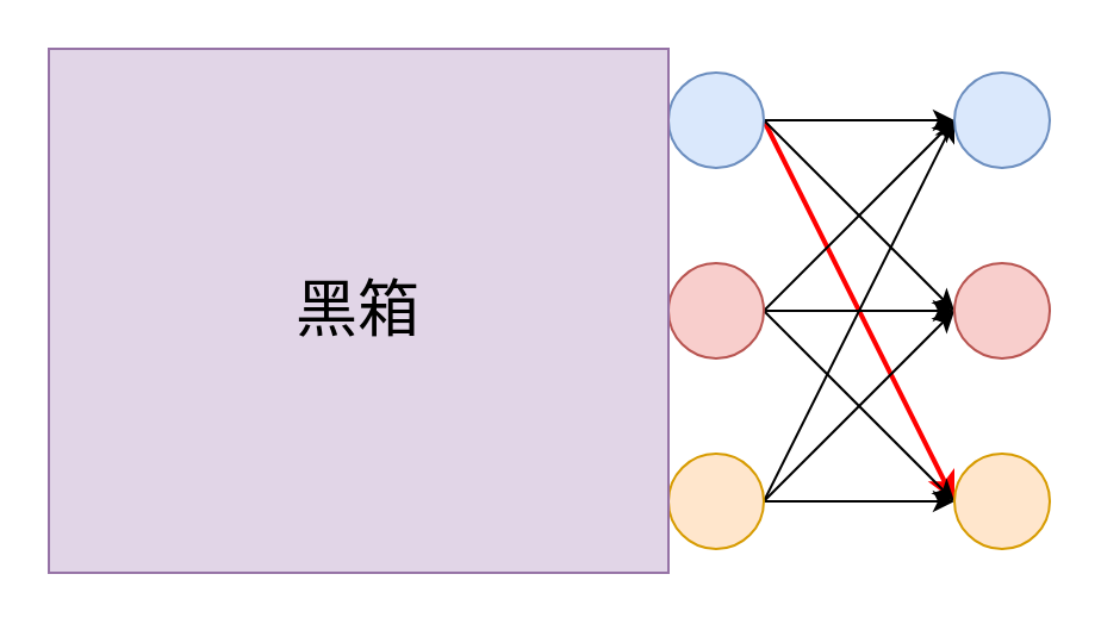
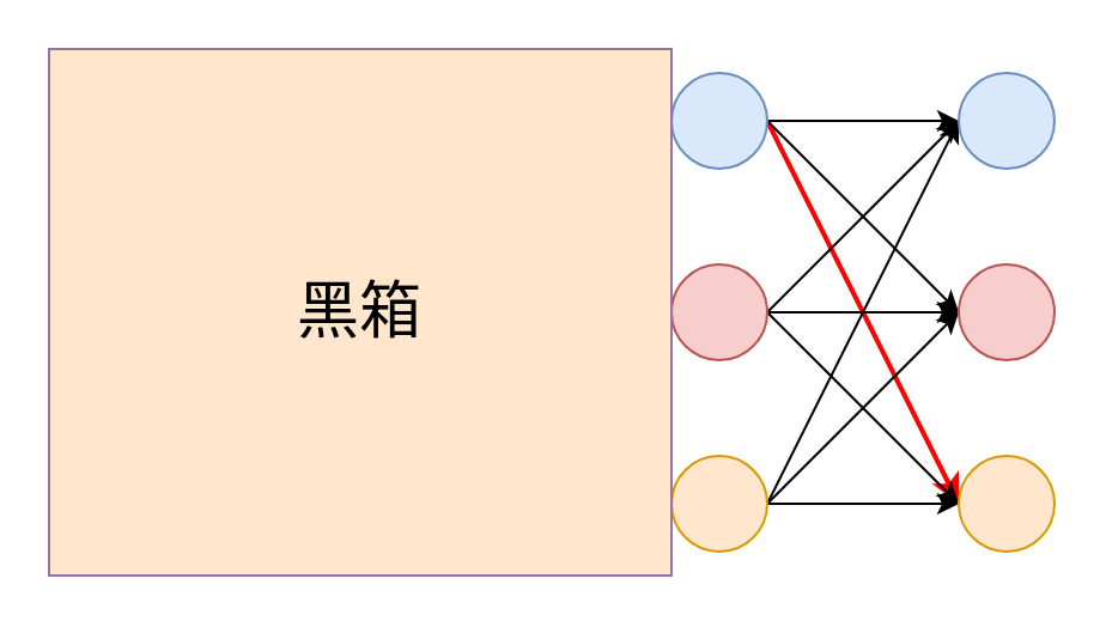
  <mxCell id="0" />
  <mxCell id="1" parent="0" />
  <mxCell id="2" style="rounded=0;orthogonalLoop=1;jettySize=auto;html=1;exitX=1;exitY=0.5;exitDx=0;exitDy=0;strokeColor=#FF0000;strokeWidth=2;" edge="1" parent="1" source="5"><mxGeometry relative="1" as="geometry"><mxPoint x="159" y="130" as="targetPoint" /></mxGeometry></mxCell>
  <mxCell id="3" style="edgeStyle=none;rounded=0;orthogonalLoop=1;jettySize=auto;html=1;exitX=1;exitY=0.5;exitDx=0;exitDy=0;strokeColor=#000000;" edge="1" parent="1" source="5" target="17"><mxGeometry relative="1" as="geometry" /></mxCell>
  <mxCell id="4" style="edgeStyle=none;rounded=0;orthogonalLoop=1;jettySize=auto;html=1;exitX=1;exitY=0.5;exitDx=0;exitDy=0;entryX=0;entryY=0.5;entryDx=0;entryDy=0;strokeColor=#000000;" edge="1" parent="1" source="5" target="25"><mxGeometry relative="1" as="geometry" /></mxCell>
  <mxCell id="5" value="" style="ellipse;whiteSpace=wrap;html=1;aspect=fixed;fillColor=#dae8fc;strokeColor=#6c8ebf;" vertex="1" parent="1"><mxGeometry x="40" y="30" width="40" height="40" as="geometry" /></mxCell>
  <mxCell id="6" style="edgeStyle=none;rounded=0;orthogonalLoop=1;jettySize=auto;html=1;exitX=1;exitY=0.5;exitDx=0;exitDy=0;entryX=0;entryY=0.5;entryDx=0;entryDy=0;strokeColor=#000000;" edge="1" parent="1" source="9" target="17"><mxGeometry relative="1" as="geometry" /></mxCell>
  <mxCell id="7" style="edgeStyle=none;rounded=0;orthogonalLoop=1;jettySize=auto;html=1;exitX=1;exitY=0.5;exitDx=0;exitDy=0;entryX=0;entryY=0.5;entryDx=0;entryDy=0;strokeColor=#000000;" edge="1" parent="1" source="9" target="21"><mxGeometry relative="1" as="geometry" /></mxCell>
  <mxCell id="8" style="edgeStyle=none;rounded=0;orthogonalLoop=1;jettySize=auto;html=1;exitX=1;exitY=0.5;exitDx=0;exitDy=0;entryX=0;entryY=0.5;entryDx=0;entryDy=0;strokeColor=#000000;" edge="1" parent="1" source="9" target="25"><mxGeometry relative="1" as="geometry" /></mxCell>
  <mxCell id="9" value="" style="ellipse;whiteSpace=wrap;html=1;aspect=fixed;fillColor=#f8cecc;strokeColor=#b85450;" vertex="1" parent="1"><mxGeometry x="40" y="110" width="40" height="40" as="geometry" /></mxCell>
  <mxCell id="10" style="edgeStyle=none;rounded=0;orthogonalLoop=1;jettySize=auto;html=1;exitX=1;exitY=0.5;exitDx=0;exitDy=0;entryX=0;entryY=0.5;entryDx=0;entryDy=0;strokeColor=#000000;" edge="1" parent="1" source="13" target="21"><mxGeometry relative="1" as="geometry" /></mxCell>
  <mxCell id="11" style="edgeStyle=none;rounded=0;orthogonalLoop=1;jettySize=auto;html=1;exitX=1;exitY=0.5;exitDx=0;exitDy=0;strokeColor=#000000;entryX=0;entryY=0.5;entryDx=0;entryDy=0;" edge="1" parent="1" source="13" target="25"><mxGeometry relative="1" as="geometry"><mxPoint x="150" y="210" as="targetPoint" /></mxGeometry></mxCell>
  <mxCell id="12" style="edgeStyle=none;rounded=0;orthogonalLoop=1;jettySize=auto;html=1;exitX=1;exitY=0.5;exitDx=0;exitDy=0;entryX=0;entryY=0.5;entryDx=0;entryDy=0;strokeColor=#000000;" edge="1" parent="1" source="13" target="17"><mxGeometry relative="1" as="geometry" /></mxCell>
  <mxCell id="13" value="" style="ellipse;whiteSpace=wrap;html=1;aspect=fixed;fillColor=#ffe6cc;strokeColor=#d79b00;" vertex="1" parent="1"><mxGeometry x="40" y="190" width="40" height="40" as="geometry" /></mxCell>
  <mxCell id="14" style="edgeStyle=none;rounded=0;orthogonalLoop=1;jettySize=auto;html=1;exitX=1;exitY=0.5;exitDx=0;exitDy=0;entryX=0;entryY=0.5;entryDx=0;entryDy=0;strokeColor=#000000;" edge="1" parent="1" source="17" target="29"><mxGeometry relative="1" as="geometry" /></mxCell>
  <mxCell id="15" style="edgeStyle=none;rounded=0;orthogonalLoop=1;jettySize=auto;html=1;exitX=1;exitY=0.5;exitDx=0;exitDy=0;entryX=0;entryY=0.5;entryDx=0;entryDy=0;strokeColor=#000000;" edge="1" parent="1" source="17" target="33"><mxGeometry relative="1" as="geometry" /></mxCell>
  <mxCell id="16" style="edgeStyle=none;rounded=0;orthogonalLoop=1;jettySize=auto;html=1;exitX=1;exitY=0.5;exitDx=0;exitDy=0;entryX=0;entryY=0.5;entryDx=0;entryDy=0;strokeColor=#000000;" edge="1" parent="1" source="17" target="37"><mxGeometry relative="1" as="geometry" /></mxCell>
  <mxCell id="17" value="" style="ellipse;whiteSpace=wrap;html=1;aspect=fixed;fillColor=#dae8fc;strokeColor=#6c8ebf;" vertex="1" parent="1"><mxGeometry x="160" y="30" width="40" height="40" as="geometry" /></mxCell>
  <mxCell id="18" style="edgeStyle=none;rounded=0;orthogonalLoop=1;jettySize=auto;html=1;exitX=1;exitY=0.5;exitDx=0;exitDy=0;entryX=0;entryY=0.5;entryDx=0;entryDy=0;strokeColor=#FF0000;strokeWidth=2;" edge="1" parent="1" source="21" target="29"><mxGeometry relative="1" as="geometry" /></mxCell>
  <mxCell id="19" style="edgeStyle=none;rounded=0;orthogonalLoop=1;jettySize=auto;html=1;exitX=1;exitY=0.5;exitDx=0;exitDy=0;entryX=0;entryY=0.5;entryDx=0;entryDy=0;strokeColor=#000000;" edge="1" parent="1" source="21" target="33"><mxGeometry relative="1" as="geometry" /></mxCell>
  <mxCell id="20" style="edgeStyle=none;rounded=0;orthogonalLoop=1;jettySize=auto;html=1;exitX=1;exitY=0.5;exitDx=0;exitDy=0;entryX=0;entryY=0.5;entryDx=0;entryDy=0;strokeColor=#000000;" edge="1" parent="1" source="21" target="37"><mxGeometry relative="1" as="geometry" /></mxCell>
  <mxCell id="21" value="" style="ellipse;whiteSpace=wrap;html=1;aspect=fixed;fillColor=#f8cecc;strokeColor=#b85450;" vertex="1" parent="1"><mxGeometry x="160" y="110" width="40" height="40" as="geometry" /></mxCell>
  <mxCell id="22" style="edgeStyle=none;rounded=0;orthogonalLoop=1;jettySize=auto;html=1;exitX=1;exitY=0.5;exitDx=0;exitDy=0;strokeColor=#000000;" edge="1" parent="1" source="25"><mxGeometry relative="1" as="geometry"><mxPoint x="280" y="50" as="targetPoint" /></mxGeometry></mxCell>
  <mxCell id="23" style="edgeStyle=none;rounded=0;orthogonalLoop=1;jettySize=auto;html=1;exitX=1;exitY=0.5;exitDx=0;exitDy=0;entryX=0;entryY=0.5;entryDx=0;entryDy=0;strokeColor=#000000;" edge="1" parent="1" source="25" target="33"><mxGeometry relative="1" as="geometry" /></mxCell>
  <mxCell id="24" style="edgeStyle=none;rounded=0;orthogonalLoop=1;jettySize=auto;html=1;exitX=1;exitY=0.5;exitDx=0;exitDy=0;entryX=0;entryY=0.5;entryDx=0;entryDy=0;strokeColor=#000000;" edge="1" parent="1" source="25" target="37"><mxGeometry relative="1" as="geometry" /></mxCell>
  <mxCell id="25" value="" style="ellipse;whiteSpace=wrap;html=1;aspect=fixed;fillColor=#ffe6cc;strokeColor=#d79b00;" vertex="1" parent="1"><mxGeometry x="160" y="190" width="40" height="40" as="geometry" /></mxCell>
  <mxCell id="26" style="edgeStyle=none;rounded=0;orthogonalLoop=1;jettySize=auto;html=1;exitX=1;exitY=0.5;exitDx=0;exitDy=0;entryX=0;entryY=0.5;entryDx=0;entryDy=0;strokeColor=#FF0000;strokeWidth=2;" edge="1" parent="1" source="29" target="40"><mxGeometry relative="1" as="geometry" /></mxCell>
  <mxCell id="27" style="edgeStyle=none;rounded=0;orthogonalLoop=1;jettySize=auto;html=1;exitX=1;exitY=0.5;exitDx=0;exitDy=0;strokeColor=#000000;" edge="1" parent="1" source="29" target="38"><mxGeometry relative="1" as="geometry" /></mxCell>
  <mxCell id="28" style="edgeStyle=none;rounded=0;orthogonalLoop=1;jettySize=auto;html=1;exitX=1;exitY=0.5;exitDx=0;exitDy=0;entryX=0;entryY=0.5;entryDx=0;entryDy=0;strokeColor=#000000;" edge="1" parent="1" source="29" target="39"><mxGeometry relative="1" as="geometry" /></mxCell>
  <mxCell id="29" value="" style="ellipse;whiteSpace=wrap;html=1;aspect=fixed;fillColor=#dae8fc;strokeColor=#6c8ebf;" vertex="1" parent="1"><mxGeometry x="280" y="30" width="40" height="40" as="geometry" /></mxCell>
  <mxCell id="30" style="edgeStyle=none;rounded=0;orthogonalLoop=1;jettySize=auto;html=1;exitX=1;exitY=0.5;exitDx=0;exitDy=0;entryX=0;entryY=0.5;entryDx=0;entryDy=0;strokeColor=#000000;" edge="1" parent="1" source="33" target="38"><mxGeometry relative="1" as="geometry" /></mxCell>
  <mxCell id="31" style="edgeStyle=none;rounded=0;orthogonalLoop=1;jettySize=auto;html=1;exitX=1;exitY=0.5;exitDx=0;exitDy=0;strokeColor=#000000;" edge="1" parent="1" source="33" target="39"><mxGeometry relative="1" as="geometry" /></mxCell>
  <mxCell id="32" style="edgeStyle=none;rounded=0;orthogonalLoop=1;jettySize=auto;html=1;exitX=1;exitY=0.5;exitDx=0;exitDy=0;entryX=0;entryY=0.5;entryDx=0;entryDy=0;strokeColor=#000000;" edge="1" parent="1" source="33" target="40"><mxGeometry relative="1" as="geometry" /></mxCell>
  <mxCell id="33" value="" style="ellipse;whiteSpace=wrap;html=1;aspect=fixed;fillColor=#f8cecc;strokeColor=#b85450;" vertex="1" parent="1"><mxGeometry x="280" y="110" width="40" height="40" as="geometry" /></mxCell>
  <mxCell id="34" style="edgeStyle=none;rounded=0;orthogonalLoop=1;jettySize=auto;html=1;exitX=1;exitY=0.5;exitDx=0;exitDy=0;entryX=0;entryY=0.5;entryDx=0;entryDy=0;strokeColor=#000000;" edge="1" parent="1" source="37" target="38"><mxGeometry relative="1" as="geometry" /></mxCell>
  <mxCell id="35" style="edgeStyle=none;rounded=0;orthogonalLoop=1;jettySize=auto;html=1;exitX=1;exitY=0.5;exitDx=0;exitDy=0;strokeColor=#000000;" edge="1" parent="1" source="37"><mxGeometry relative="1" as="geometry"><mxPoint x="400" y="130" as="targetPoint" /></mxGeometry></mxCell>
  <mxCell id="36" style="edgeStyle=none;rounded=0;orthogonalLoop=1;jettySize=auto;html=1;exitX=1;exitY=0.5;exitDx=0;exitDy=0;entryX=0;entryY=0.5;entryDx=0;entryDy=0;strokeColor=#000000;" edge="1" parent="1" source="37" target="40"><mxGeometry relative="1" as="geometry" /></mxCell>
  <mxCell id="37" value="" style="ellipse;whiteSpace=wrap;html=1;aspect=fixed;fillColor=#ffe6cc;strokeColor=#d79b00;" vertex="1" parent="1"><mxGeometry x="280" y="190" width="40" height="40" as="geometry" /></mxCell>
  <mxCell id="38" value="" style="ellipse;whiteSpace=wrap;html=1;aspect=fixed;fillColor=#dae8fc;strokeColor=#6c8ebf;" vertex="1" parent="1"><mxGeometry x="400" y="30" width="40" height="40" as="geometry" /></mxCell>
  <mxCell id="39" value="" style="ellipse;whiteSpace=wrap;html=1;aspect=fixed;fillColor=#f8cecc;strokeColor=#b85450;" vertex="1" parent="1"><mxGeometry x="400" y="110" width="40" height="40" as="geometry" /></mxCell>
  <mxCell id="40" value="" style="ellipse;whiteSpace=wrap;html=1;aspect=fixed;fillColor=#ffe6cc;strokeColor=#d79b00;" vertex="1" parent="1"><mxGeometry x="400" y="190" width="40" height="40" as="geometry" /></mxCell>
- <mxCell id="41" value="黑箱" style="rounded=0;whiteSpace=wrap;html=1;fontSize=26;fillColor=#e1d5e7;strokeColor=#9673a6;" vertex="1" parent="1"><mxGeometry x="20" y="20" width="260" height="220" as="geometry" /></mxCell>
+ <mxCell id="41" value="黑箱" style="rounded=0;whiteSpace=wrap;html=1;fontSize=26;fillColor=#ffe6cc;strokeColor=#9673a6;" vertex="1" parent="1"><mxGeometry x="20" y="20" width="260" height="220" as="geometry" /></mxCell>
